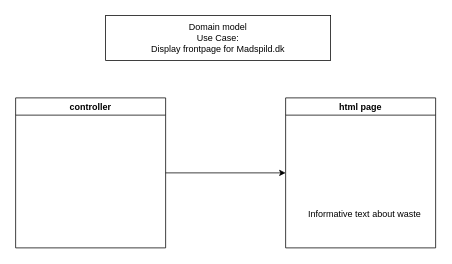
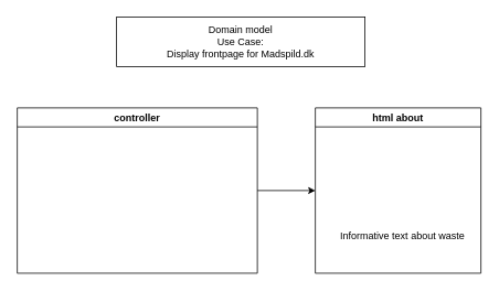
  <mxCell id="0" />
  <mxCell id="1" parent="0" />
  <mxCell id="2" value="Domain model&lt;br&gt;Use Case:&lt;br&gt;Display frontpage for Madspild.dk" style="rounded=0;whiteSpace=wrap;html=1;" vertex="1" parent="1"><mxGeometry x="140" y="20" width="300" height="60" as="geometry" /></mxCell>
  <mxCell id="3" value="" style="edgeStyle=orthogonalEdgeStyle;rounded=0;orthogonalLoop=1;jettySize=auto;html=1;" edge="1" parent="1" source="4" target="5"><mxGeometry relative="1" as="geometry" /></mxCell>
- <mxCell id="4" value="controller" style="swimlane;" vertex="1" parent="1"><mxGeometry x="20" y="130" width="200" height="200" as="geometry" /></mxCell>
- <mxCell id="5" value="html page" style="swimlane;" vertex="1" parent="1"><mxGeometry x="380" y="130" width="200" height="200" as="geometry" /></mxCell>
+ <mxCell id="4" value="controller" style="swimlane;" vertex="1" parent="1"><mxGeometry x="20" y="130" width="290" height="200" as="geometry" /></mxCell>
+ <mxCell id="5" value="html about" style="swimlane;" vertex="1" parent="1"><mxGeometry x="380" y="130" width="200" height="200" as="geometry" /></mxCell>
  <mxCell id="6" value="Informative text about waste" style="text;html=1;align=center;verticalAlign=middle;resizable=0;points=[];autosize=1;strokeColor=none;fillColor=none;" vertex="1" parent="5"><mxGeometry x="20" y="140" width="170" height="30" as="geometry" /></mxCell>
